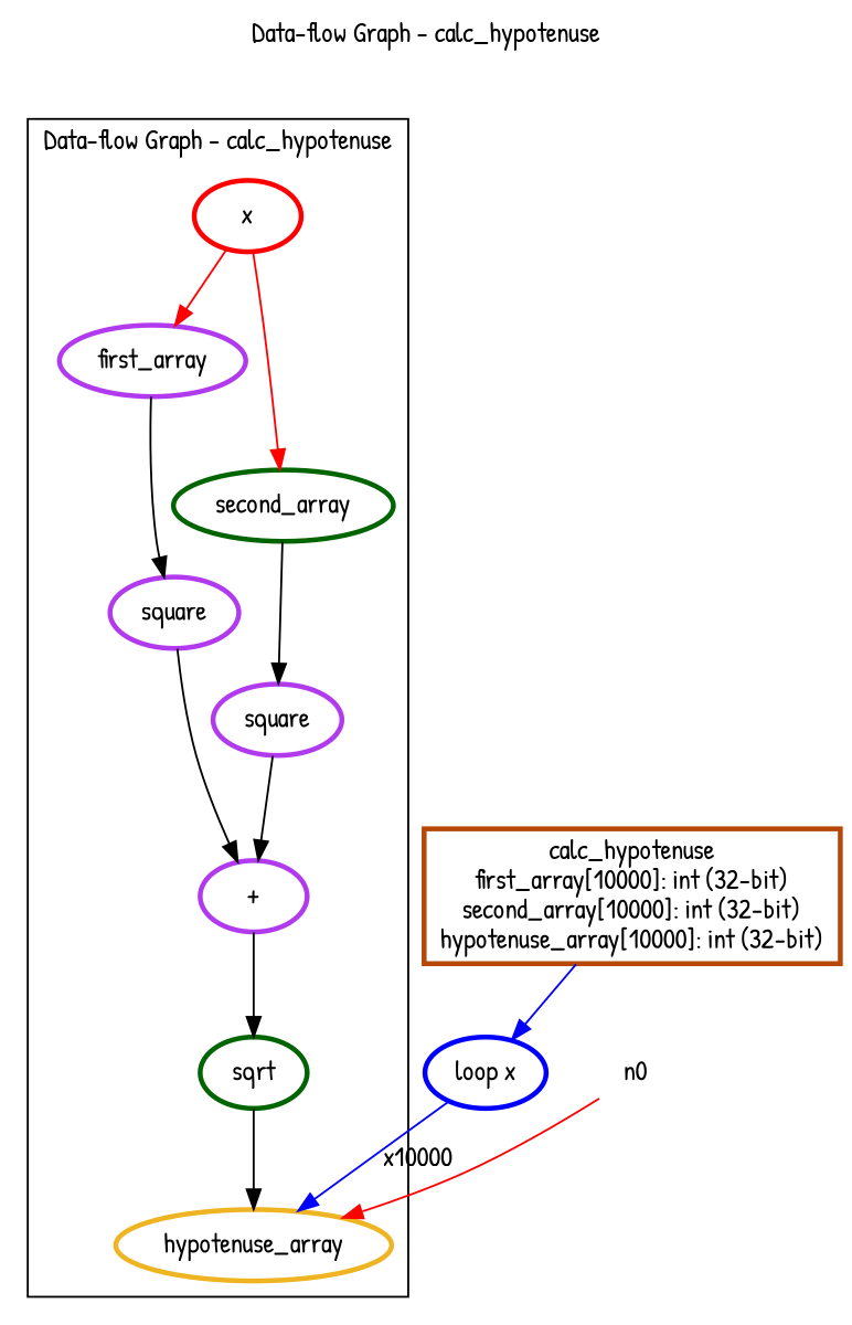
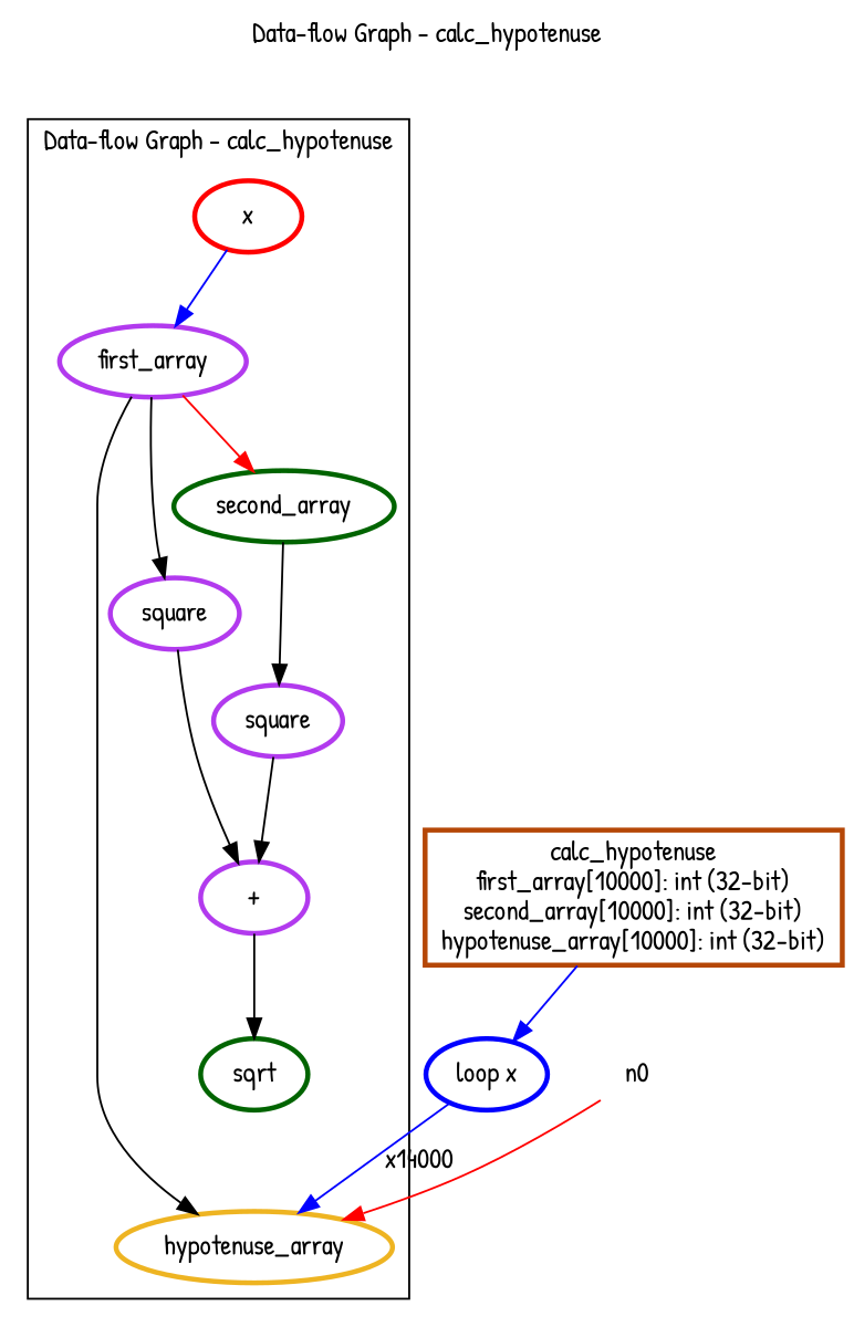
  digraph {
    fontname="Patrick Hand"
    label="Data-flow Graph - calc_hypotenuse"
    labelloc=t
    node [color=darkorchid2 fontname="Patrick Hand" penwidth=2.5]
    edge [color=black fontname="Patrick Hand"]
    n3 [color=goldenrod2 label=hypotenuse_array]
    n4 [color=red label=x]
    n5 [color=darkgreen label=sqrt]
    n6 [label="+"]
    n7 [label=square]
    n8 [label=first_array]
    n10 [label=square]
    n11 [color=darkgreen label=second_array]
    n1 [color="#b54707" label="calc_hypotenuse\nfirst_array[10000]: int (32-bit)\nsecond_array[10000]: int (32-bit)\nhypotenuse_array[10000]: int (32-bit)\n" shape=box]
    n2 [color=blue1 label="loop x"]
    n0 [color=white]
    subgraph cluster_1 {
      n3
      n4
      n5
      n6
      n7
      n8
      n10
      n11
    }
    subgraph cluster_2 {
    }
-   n4 -> n8 [color=red]
-   n4 -> n11 [color=red]
-   n5 -> n3
+   n4 -> n8 [color=blue]
+   n8 -> n11 [color=red]
+   n8 -> n3
    n6 -> n5
    n7 -> n6
    n8 -> n7
    n10 -> n6
    n11 -> n10
    n1 -> n2 [color=blue]
-   n2 -> n3 [color=blue label=x10000]
+   n2 -> n3 [color=blue label=x14000]
    n0 -> n3 [color=red]
  }
